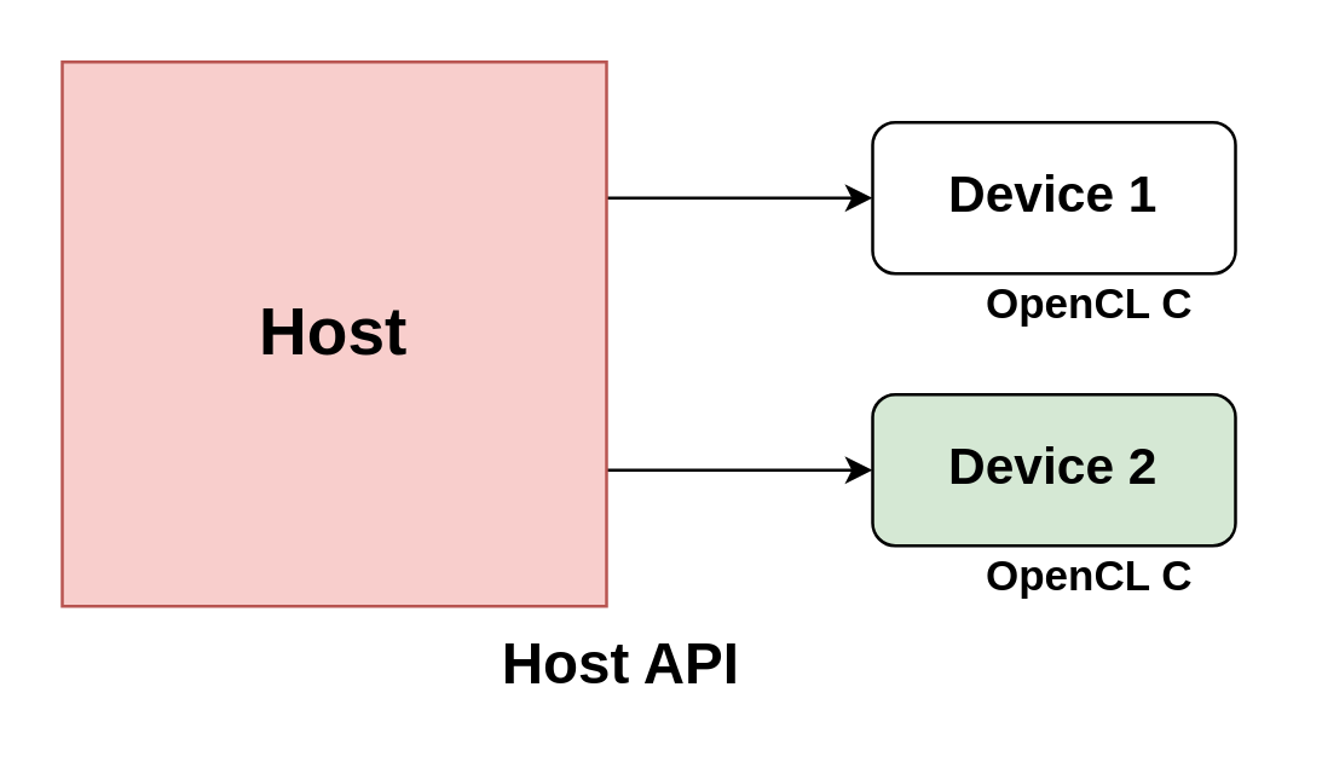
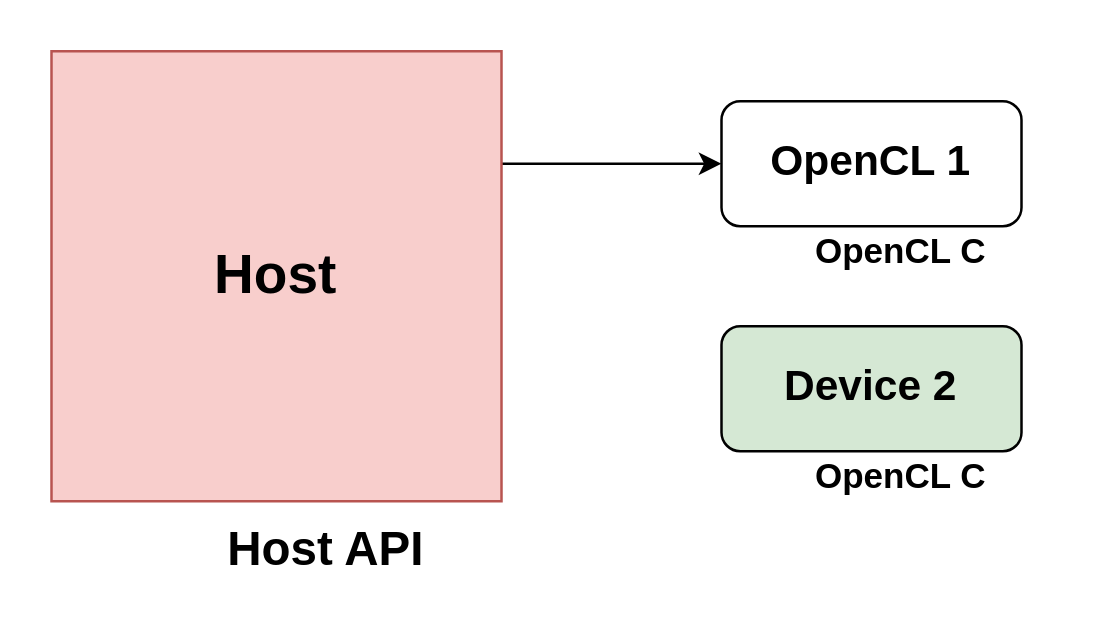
  <mxCell id="0" />
  <mxCell id="1" parent="0" />
  <mxCell id="2" style="edgeStyle=orthogonalEdgeStyle;rounded=0;orthogonalLoop=1;jettySize=auto;html=1;exitX=1;exitY=0.25;exitDx=0;exitDy=0;entryX=0;entryY=0.5;entryDx=0;entryDy=0;" edge="1" parent="1" source="4" target="5"><mxGeometry relative="1" as="geometry"><mxPoint x="245" y="65" as="targetPoint" /></mxGeometry></mxCell>
- <mxCell id="3" style="edgeStyle=orthogonalEdgeStyle;rounded=0;orthogonalLoop=1;jettySize=auto;html=1;exitX=1;exitY=0.75;exitDx=0;exitDy=0;entryX=0;entryY=0.5;entryDx=0;entryDy=0;" edge="1" parent="1" source="4" target="6"><mxGeometry relative="1" as="geometry"><mxPoint x="245" y="155" as="targetPoint" /></mxGeometry></mxCell>
  <mxCell id="4" value="&lt;font style=&quot;font-size: 22px&quot;&gt;&lt;b&gt;Host&lt;/b&gt;&lt;/font&gt;" style="whiteSpace=wrap;html=1;aspect=fixed;fillColor=#f8cecc;strokeColor=#b85450;" vertex="1" parent="1"><mxGeometry x="20" y="20" width="180" height="180" as="geometry" /></mxCell>
- <mxCell id="5" value="&lt;font style=&quot;font-size: 17px&quot;&gt;&lt;b&gt;Device 1&lt;/b&gt;&lt;/font&gt;" style="rounded=1;whiteSpace=wrap;html=1;" vertex="1" parent="1"><mxGeometry x="288" y="40" width="120" height="50" as="geometry" /></mxCell>
+ <mxCell id="5" value="&lt;font style=&quot;font-size: 17px&quot;&gt;&lt;b&gt;OpenCL 1&lt;/b&gt;&lt;/font&gt;" style="rounded=1;whiteSpace=wrap;html=1;" vertex="1" parent="1"><mxGeometry x="288" y="40" width="120" height="50" as="geometry" /></mxCell>
  <mxCell id="6" value="&lt;font style=&quot;font-size: 17px&quot;&gt;&lt;b&gt;Device 2&lt;/b&gt;&lt;/font&gt;" style="rounded=1;whiteSpace=wrap;html=1;fillColor=#d5e8d4;" vertex="1" parent="1"><mxGeometry x="288" y="130" width="120" height="50" as="geometry" /></mxCell>
- <mxCell id="7" value="&lt;b&gt;&lt;font style=&quot;font-size: 19px&quot;&gt;Host API&lt;/font&gt;&lt;/b&gt;" style="text;html=1;strokeColor=none;fillColor=none;align=center;verticalAlign=middle;whiteSpace=wrap;rounded=0;" vertex="1" parent="1"><mxGeometry x="150" y="210" width="110" height="20" as="geometry" /></mxCell>
+ <mxCell id="7" value="&lt;b&gt;&lt;font style=&quot;font-size: 19px&quot;&gt;Host API&lt;/font&gt;&lt;/b&gt;" style="text;html=1;strokeColor=none;fillColor=none;align=center;verticalAlign=middle;whiteSpace=wrap;rounded=0;" vertex="1" parent="1"><mxGeometry x="75" y="210" width="110" height="20" as="geometry" /></mxCell>
  <mxCell id="8" value="&lt;b&gt;&lt;font style=&quot;font-size: 14px&quot;&gt;OpenCL C&lt;/font&gt;&lt;/b&gt;" style="text;html=1;strokeColor=none;fillColor=none;align=center;verticalAlign=middle;whiteSpace=wrap;rounded=0;" vertex="1" parent="1"><mxGeometry x="305" y="90" width="110" height="20" as="geometry" /></mxCell>
  <mxCell id="9" value="&lt;b&gt;&lt;font style=&quot;font-size: 14px&quot;&gt;OpenCL C&lt;/font&gt;&lt;/b&gt;" style="text;html=1;strokeColor=none;fillColor=none;align=center;verticalAlign=middle;whiteSpace=wrap;rounded=0;" vertex="1" parent="1"><mxGeometry x="305" y="180" width="110" height="20" as="geometry" /></mxCell>
